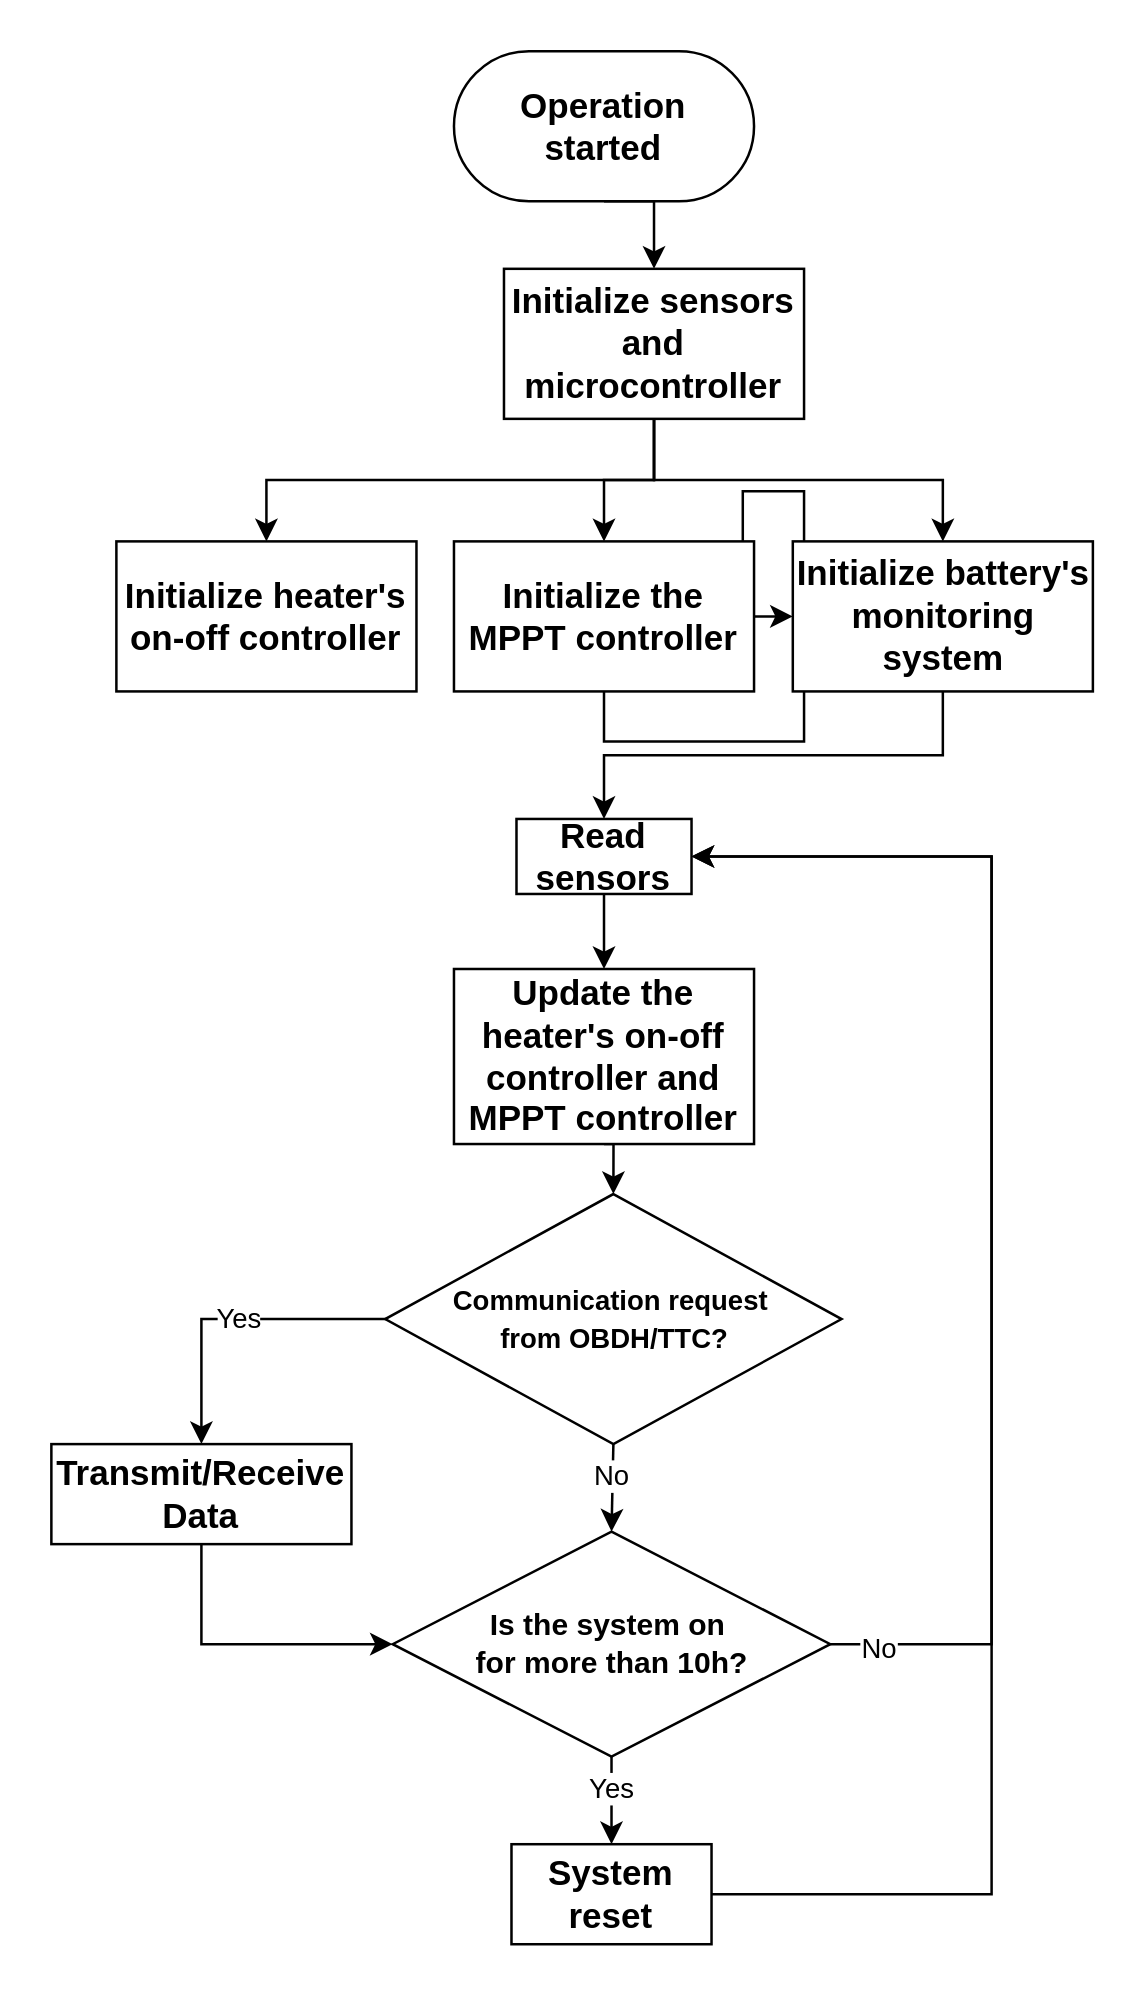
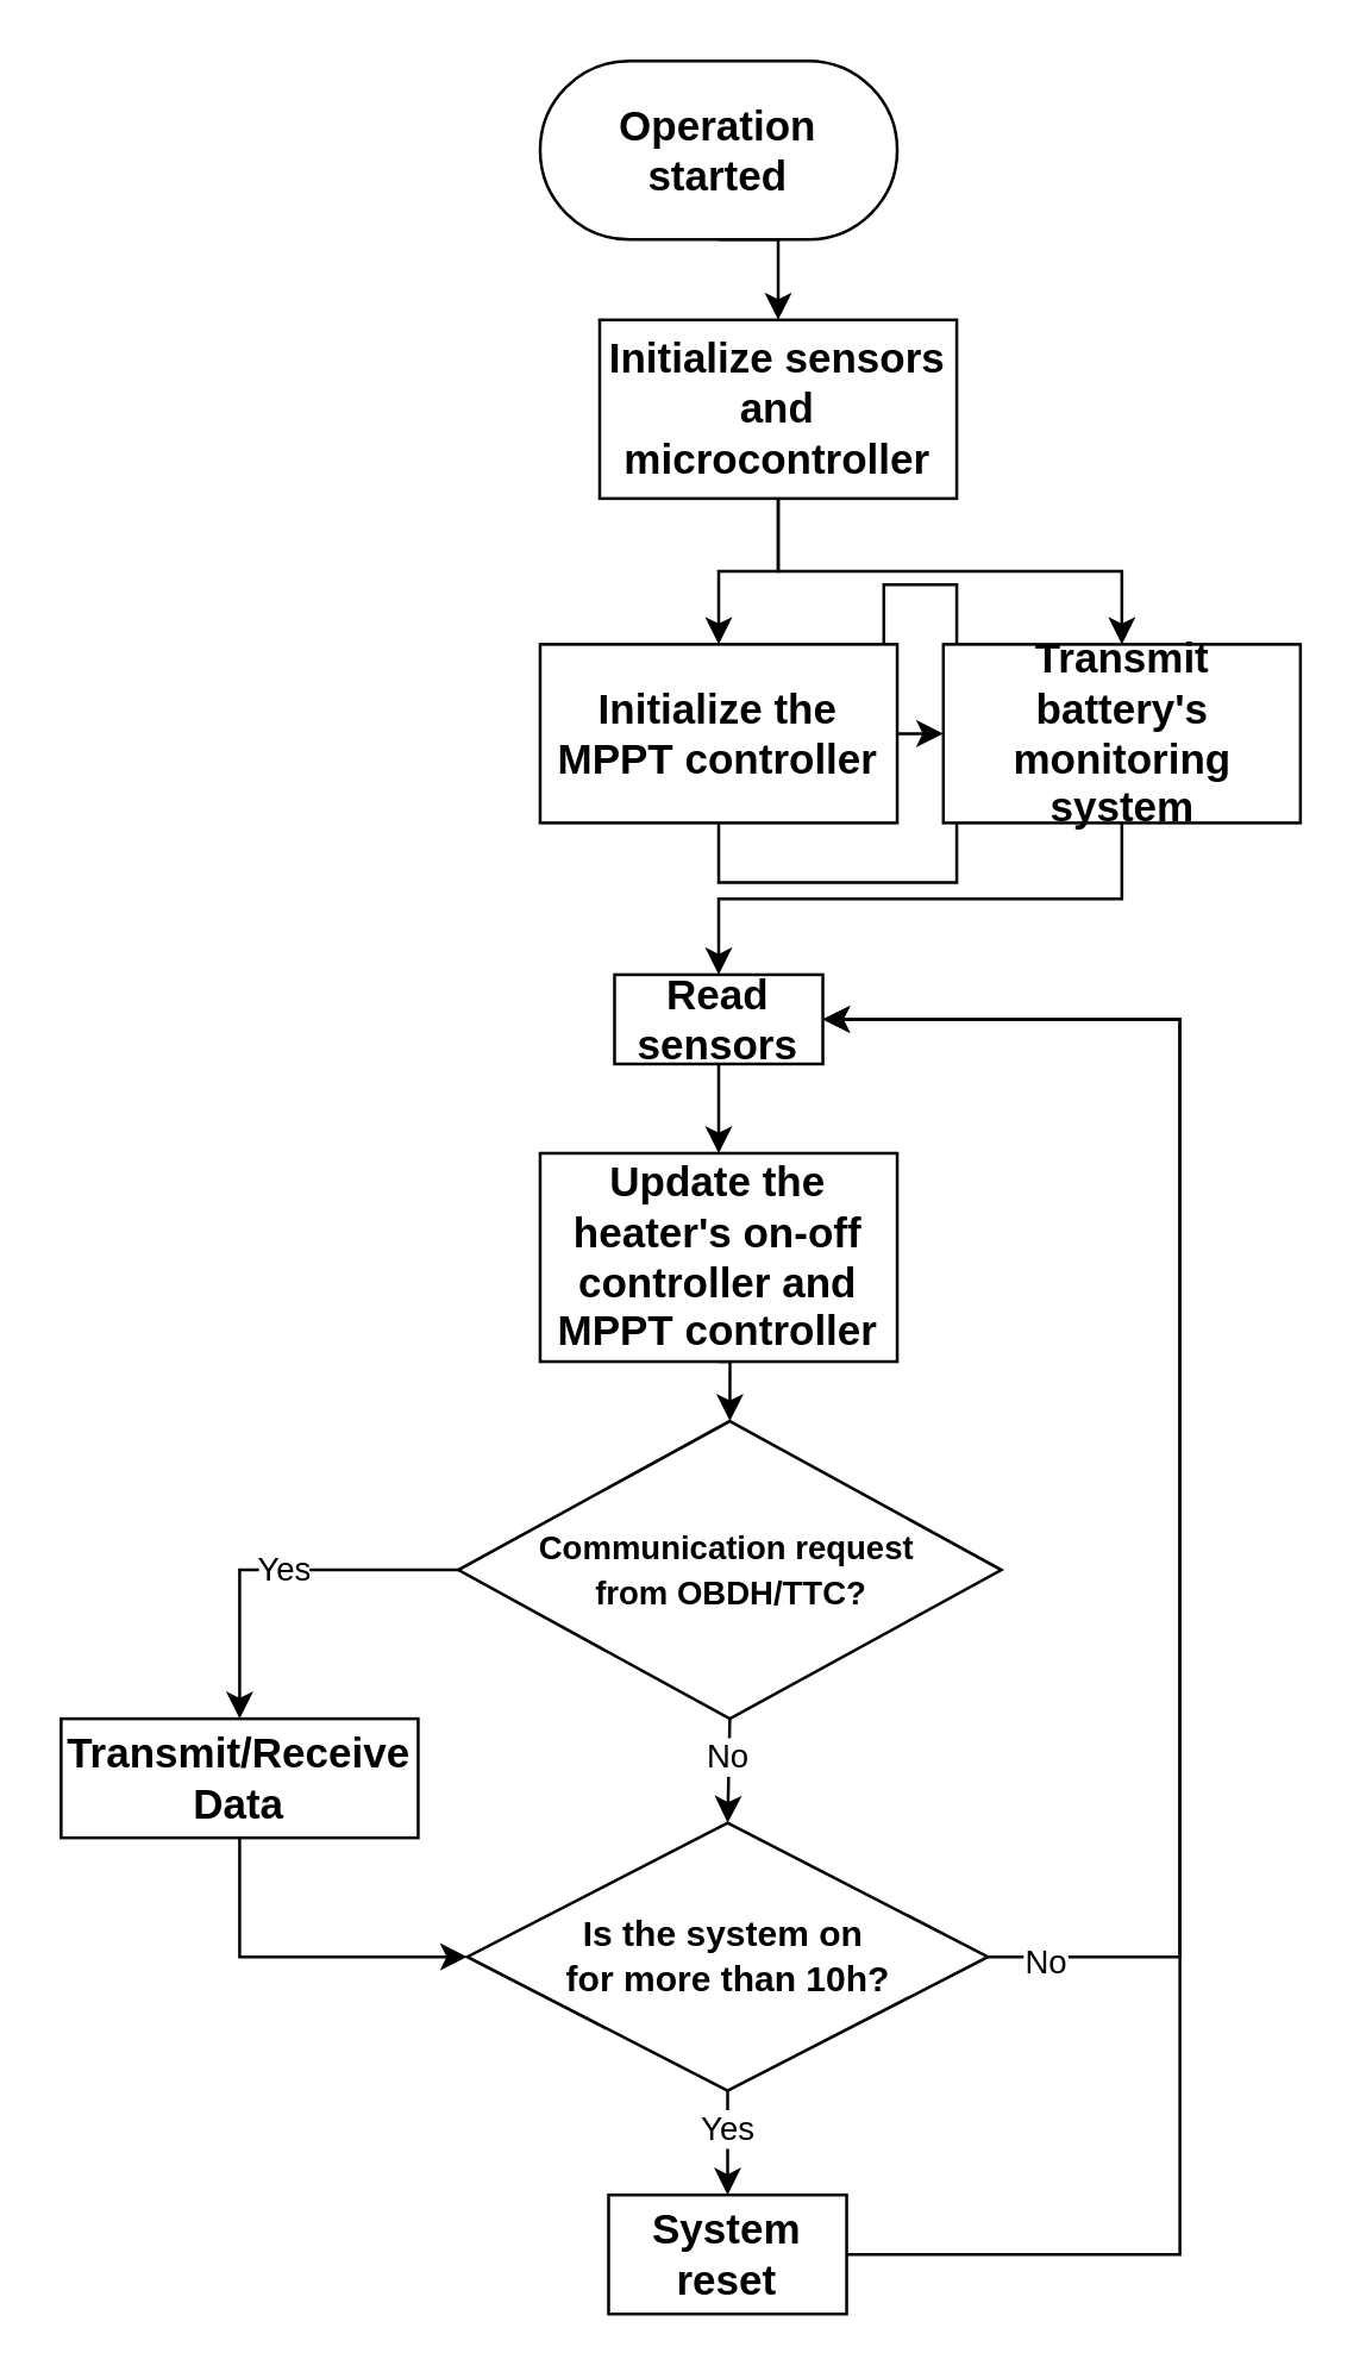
  <mxCell id="0" />
  <mxCell id="1" parent="0" />
  <mxCell id="2" style="edgeStyle=orthogonalEdgeStyle;rounded=0;orthogonalLoop=1;jettySize=auto;html=1;exitX=0.5;exitY=1;exitDx=0;exitDy=0;entryX=0;entryY=0.5;entryDx=0;entryDy=0;" parent="1" source="3" target="28" edge="1"><mxGeometry relative="1" as="geometry"><mxPoint x="181" y="662" as="targetPoint" /></mxGeometry></mxCell>
  <mxCell id="3" value="Transmit/Receive Data" style="rounded=0;whiteSpace=wrap;html=1;fontSize=14;fontStyle=1" parent="1" vertex="1"><mxGeometry x="20" y="577" width="120" height="40" as="geometry" /></mxCell>
- <mxCell id="4" style="edgeStyle=orthogonalEdgeStyle;rounded=0;orthogonalLoop=1;jettySize=auto;html=1;exitX=0.5;exitY=1;exitDx=0;exitDy=0;entryX=0.5;entryY=0;entryDx=0;entryDy=0;" parent="1" source="7" target="15" edge="1"><mxGeometry relative="1" as="geometry" /></mxCell>
  <mxCell id="5" style="edgeStyle=orthogonalEdgeStyle;rounded=0;orthogonalLoop=1;jettySize=auto;html=1;exitX=0.5;exitY=1;exitDx=0;exitDy=0;entryX=0.5;entryY=0;entryDx=0;entryDy=0;" parent="1" source="7" target="19" edge="1"><mxGeometry relative="1" as="geometry" /></mxCell>
  <mxCell id="6" style="edgeStyle=orthogonalEdgeStyle;rounded=0;orthogonalLoop=1;jettySize=auto;html=1;exitX=0.5;exitY=1;exitDx=0;exitDy=0;entryX=0.5;entryY=0;entryDx=0;entryDy=0;" parent="1" source="7" target="17" edge="1"><mxGeometry relative="1" as="geometry" /></mxCell>
  <mxCell id="7" value="Initialize sensors and microcontroller " style="rounded=0;whiteSpace=wrap;html=1;fontSize=14;fontStyle=1" parent="1" vertex="1"><mxGeometry x="201" y="107" width="120" height="60" as="geometry" /></mxCell>
  <mxCell id="8" style="edgeStyle=orthogonalEdgeStyle;rounded=0;orthogonalLoop=1;jettySize=auto;html=1;exitX=0.5;exitY=1;exitDx=0;exitDy=0;entryX=0.5;entryY=0;entryDx=0;entryDy=0;" parent="1" source="9" target="7" edge="1"><mxGeometry relative="1" as="geometry" /></mxCell>
  <mxCell id="9" value="Operation&lt;br style=&quot;font-size: 14px&quot;&gt;started" style="rounded=1;whiteSpace=wrap;html=1;arcSize=50;fontSize=14;fontStyle=1" parent="1" vertex="1"><mxGeometry x="181" y="20" width="120" height="60" as="geometry" /></mxCell>
  <mxCell id="10" style="edgeStyle=orthogonalEdgeStyle;rounded=0;orthogonalLoop=1;jettySize=auto;html=1;exitX=0;exitY=0.5;exitDx=0;exitDy=0;entryX=0.5;entryY=0;entryDx=0;entryDy=0;" parent="1" target="3" edge="1"><mxGeometry relative="1" as="geometry"><Array as="points"><mxPoint x="80" y="527" /></Array><mxPoint x="156.5" y="527" as="sourcePoint" /><mxPoint x="83" y="572" as="targetPoint" /></mxGeometry></mxCell>
  <mxCell id="11" value="Yes" style="edgeLabel;html=1;align=center;verticalAlign=middle;resizable=0;points=[];" parent="10" vertex="1" connectable="0"><mxGeometry x="-0.015" y="-1" relative="1" as="geometry"><mxPoint as="offset" /></mxGeometry></mxCell>
  <mxCell id="12" style="edgeStyle=orthogonalEdgeStyle;rounded=0;orthogonalLoop=1;jettySize=auto;html=1;exitX=0.5;exitY=1;exitDx=0;exitDy=0;entryX=0.5;entryY=0;entryDx=0;entryDy=0;" parent="1" source="14" target="28" edge="1"><mxGeometry relative="1" as="geometry"><mxPoint x="241" y="627" as="targetPoint" /><Array as="points" /></mxGeometry></mxCell>
  <mxCell id="13" value="No" style="edgeLabel;html=1;align=center;verticalAlign=middle;resizable=0;points=[];" parent="12" vertex="1" connectable="0"><mxGeometry x="-0.275" y="-1" relative="1" as="geometry"><mxPoint as="offset" /></mxGeometry></mxCell>
  <mxCell id="14" value="&lt;div style=&quot;line-height: 1.3; font-size: 11px;&quot;&gt;&lt;font style=&quot;font-size: 11px;&quot;&gt;Communication&amp;nbsp;&lt;span style=&quot;background-color: initial; font-size: 11px;&quot;&gt;request&amp;nbsp;&lt;/span&gt;&lt;/font&gt;&lt;/div&gt;&lt;div style=&quot;line-height: 1.3; font-size: 11px;&quot;&gt;&lt;span style=&quot;background-color: initial; font-size: 11px;&quot;&gt;&lt;font style=&quot;font-size: 11px;&quot;&gt;from OBDH/TTC?&lt;/font&gt;&lt;/span&gt;&lt;/div&gt;" style="rhombus;whiteSpace=wrap;html=1;fontSize=11;fontStyle=1" parent="1" vertex="1"><mxGeometry x="153.5" y="477" width="182.5" height="100" as="geometry" /></mxCell>
- <mxCell id="15" value="Initialize heater's on-off controller" style="rounded=0;whiteSpace=wrap;html=1;fontSize=14;fontStyle=1" parent="1" vertex="1"><mxGeometry x="46" y="216" width="120" height="60" as="geometry" /></mxCell>
  <mxCell id="16" style="edgeStyle=orthogonalEdgeStyle;rounded=0;orthogonalLoop=1;jettySize=auto;html=1;exitX=0.5;exitY=1;exitDx=0;exitDy=0;" parent="1" source="17" target="19" edge="1"><mxGeometry relative="1" as="geometry" /></mxCell>
  <mxCell id="17" value="Initialize the MPPT controller" style="rounded=0;whiteSpace=wrap;html=1;fontSize=14;fontStyle=1" parent="1" vertex="1"><mxGeometry x="181" y="216" width="120" height="60" as="geometry" /></mxCell>
  <mxCell id="18" style="edgeStyle=orthogonalEdgeStyle;rounded=0;orthogonalLoop=1;jettySize=auto;html=1;exitX=0.5;exitY=1;exitDx=0;exitDy=0;entryX=0.5;entryY=0;entryDx=0;entryDy=0;" parent="1" source="19" target="21" edge="1"><mxGeometry relative="1" as="geometry" /></mxCell>
- <mxCell id="19" value="Initialize battery's monitoring system" style="rounded=0;whiteSpace=wrap;html=1;fontSize=14;fontStyle=1" parent="1" vertex="1"><mxGeometry x="316.5" y="216" width="120" height="60" as="geometry" /></mxCell>
+ <mxCell id="19" value="Transmit battery's monitoring system" style="rounded=0;whiteSpace=wrap;html=1;fontSize=14;fontStyle=1" parent="1" vertex="1"><mxGeometry x="316.5" y="216" width="120" height="60" as="geometry" /></mxCell>
  <mxCell id="20" style="edgeStyle=orthogonalEdgeStyle;rounded=0;orthogonalLoop=1;jettySize=auto;html=1;exitX=0.5;exitY=1;exitDx=0;exitDy=0;entryX=0.5;entryY=0;entryDx=0;entryDy=0;" parent="1" source="21" target="23" edge="1"><mxGeometry relative="1" as="geometry" /></mxCell>
  <mxCell id="21" value="Read sensors" style="rounded=0;whiteSpace=wrap;html=1;fontSize=14;fontStyle=1" parent="1" vertex="1"><mxGeometry x="206" y="327" width="70" height="30" as="geometry" /></mxCell>
  <mxCell id="22" style="edgeStyle=orthogonalEdgeStyle;rounded=0;orthogonalLoop=1;jettySize=auto;html=1;exitX=0.5;exitY=1;exitDx=0;exitDy=0;entryX=0.5;entryY=0;entryDx=0;entryDy=0;" parent="1" source="23" target="14" edge="1"><mxGeometry relative="1" as="geometry" /></mxCell>
  <mxCell id="23" value="Update the heater's on-off controller and MPPT controller" style="rounded=0;whiteSpace=wrap;html=1;fontSize=14;fontStyle=1" parent="1" vertex="1"><mxGeometry x="181" y="387" width="120" height="70" as="geometry" /></mxCell>
  <mxCell id="24" style="edgeStyle=orthogonalEdgeStyle;rounded=0;orthogonalLoop=1;jettySize=auto;html=1;exitX=1;exitY=0.5;exitDx=0;exitDy=0;entryX=1;entryY=0.5;entryDx=0;entryDy=0;" parent="1" source="28" target="21" edge="1"><mxGeometry relative="1" as="geometry"><Array as="points"><mxPoint x="396" y="657" /><mxPoint x="396" y="342" /></Array></mxGeometry></mxCell>
  <mxCell id="25" value="No" style="edgeLabel;html=1;align=center;verticalAlign=middle;resizable=0;points=[];" parent="24" vertex="1" connectable="0"><mxGeometry x="-0.925" y="-1" relative="1" as="geometry"><mxPoint as="offset" /></mxGeometry></mxCell>
  <mxCell id="26" style="edgeStyle=orthogonalEdgeStyle;rounded=0;orthogonalLoop=1;jettySize=auto;html=1;exitX=0.5;exitY=1;exitDx=0;exitDy=0;entryX=0.5;entryY=0;entryDx=0;entryDy=0;" parent="1" source="28" target="30" edge="1"><mxGeometry relative="1" as="geometry" /></mxCell>
  <mxCell id="27" value="Yes" style="edgeLabel;html=1;align=center;verticalAlign=middle;resizable=0;points=[];" parent="26" vertex="1" connectable="0"><mxGeometry x="-0.33" y="-1" relative="1" as="geometry"><mxPoint as="offset" /></mxGeometry></mxCell>
  <mxCell id="28" value="&lt;div style=&quot;font-size: 12px;&quot;&gt;Is the system on&amp;nbsp;&lt;/div&gt;&lt;div style=&quot;font-size: 12px;&quot;&gt;for more than 10h?&lt;/div&gt;" style="rhombus;whiteSpace=wrap;html=1;fontSize=12;fontStyle=1" parent="1" vertex="1"><mxGeometry x="156.5" y="612" width="175" height="90" as="geometry" /></mxCell>
  <mxCell id="29" style="edgeStyle=orthogonalEdgeStyle;rounded=0;orthogonalLoop=1;jettySize=auto;html=1;exitX=1;exitY=0.5;exitDx=0;exitDy=0;entryX=1;entryY=0.5;entryDx=0;entryDy=0;" parent="1" source="30" target="21" edge="1"><mxGeometry relative="1" as="geometry"><Array as="points"><mxPoint x="396" y="757" /><mxPoint x="396" y="342" /></Array></mxGeometry></mxCell>
  <mxCell id="30" value="System reset" style="rounded=0;whiteSpace=wrap;html=1;fontSize=14;fontStyle=1" parent="1" vertex="1"><mxGeometry x="204" y="737" width="80" height="40" as="geometry" /></mxCell>
